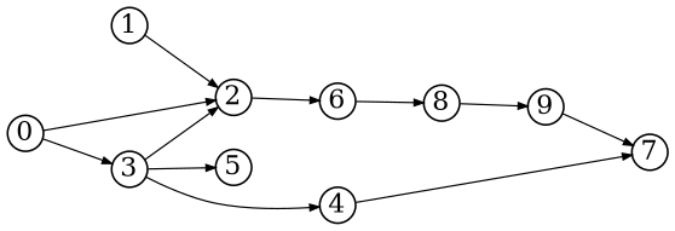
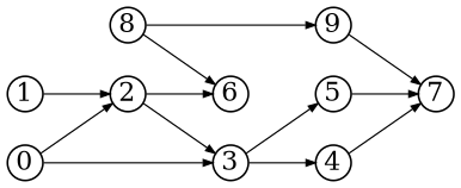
  digraph {
    rankdir=LR
    node [fixedsize=true shape=circle]
    edge [arrowsize=0.5 penwidth=0.75]
    8 [width=.26]
    9 [width=.26]
    7 [width=.26]
    6 [width=.26]
    5 [width=.26]
    4 [width=.26]
    3 [width=.26]
    2 [width=.26]
    1 [width=.26]
    0 [width=.26]
    8 -> 9
    9 -> 7
-   6 -> 8
+   8 -> 6
+   5 -> 7
    4 -> 7
    3 -> 5
    3 -> 4
    2 -> 6
-   3 -> 2
+   2 -> 3
    1 -> 2
    0 -> 3
    0 -> 2
  }
